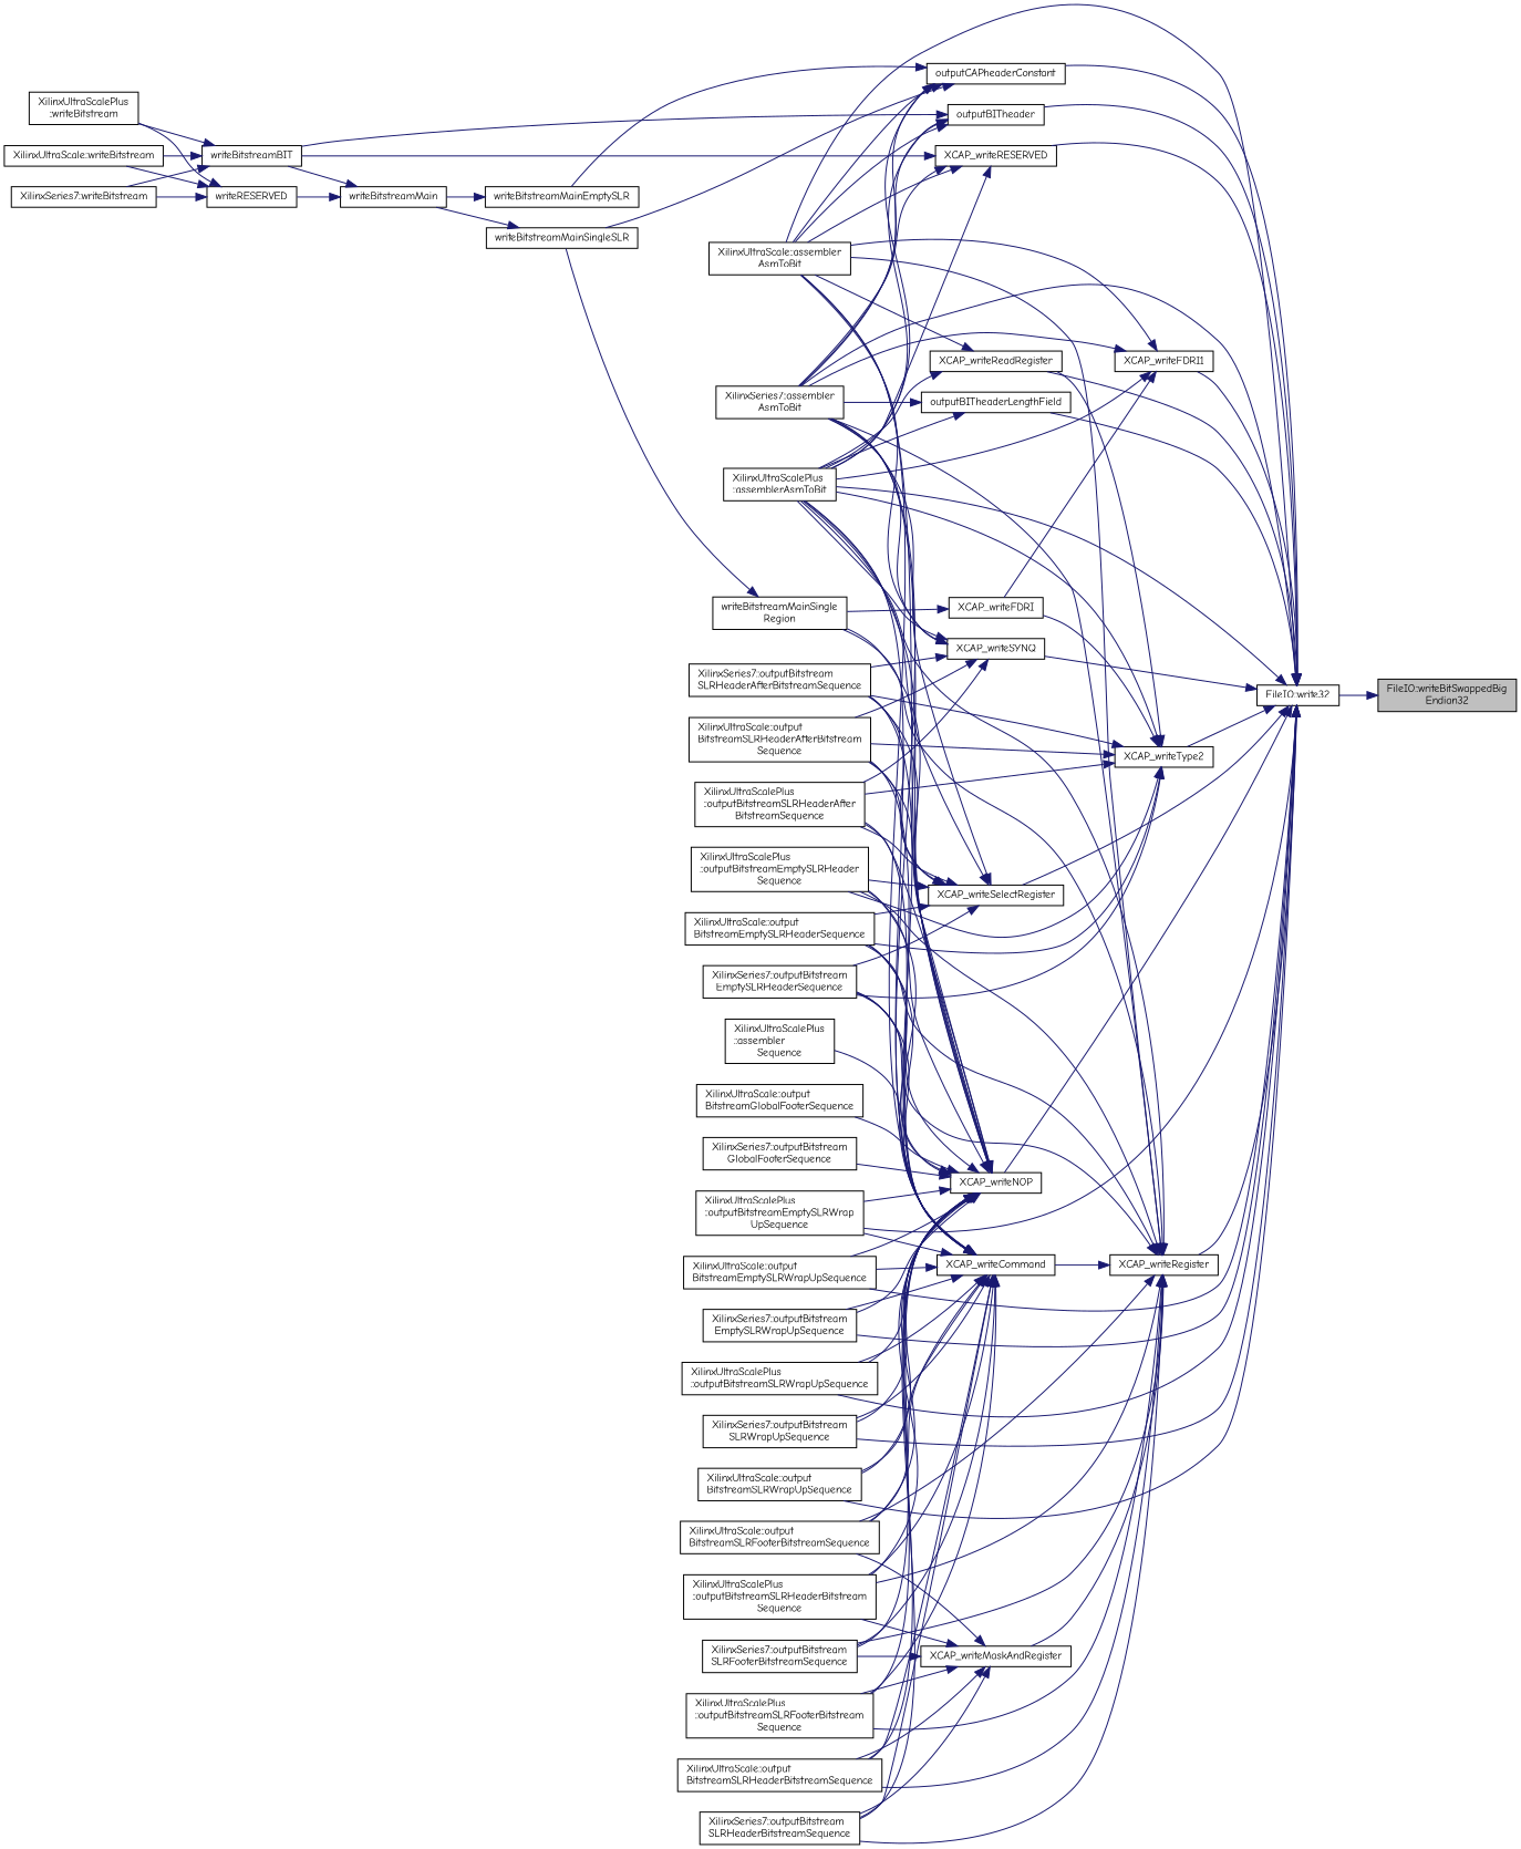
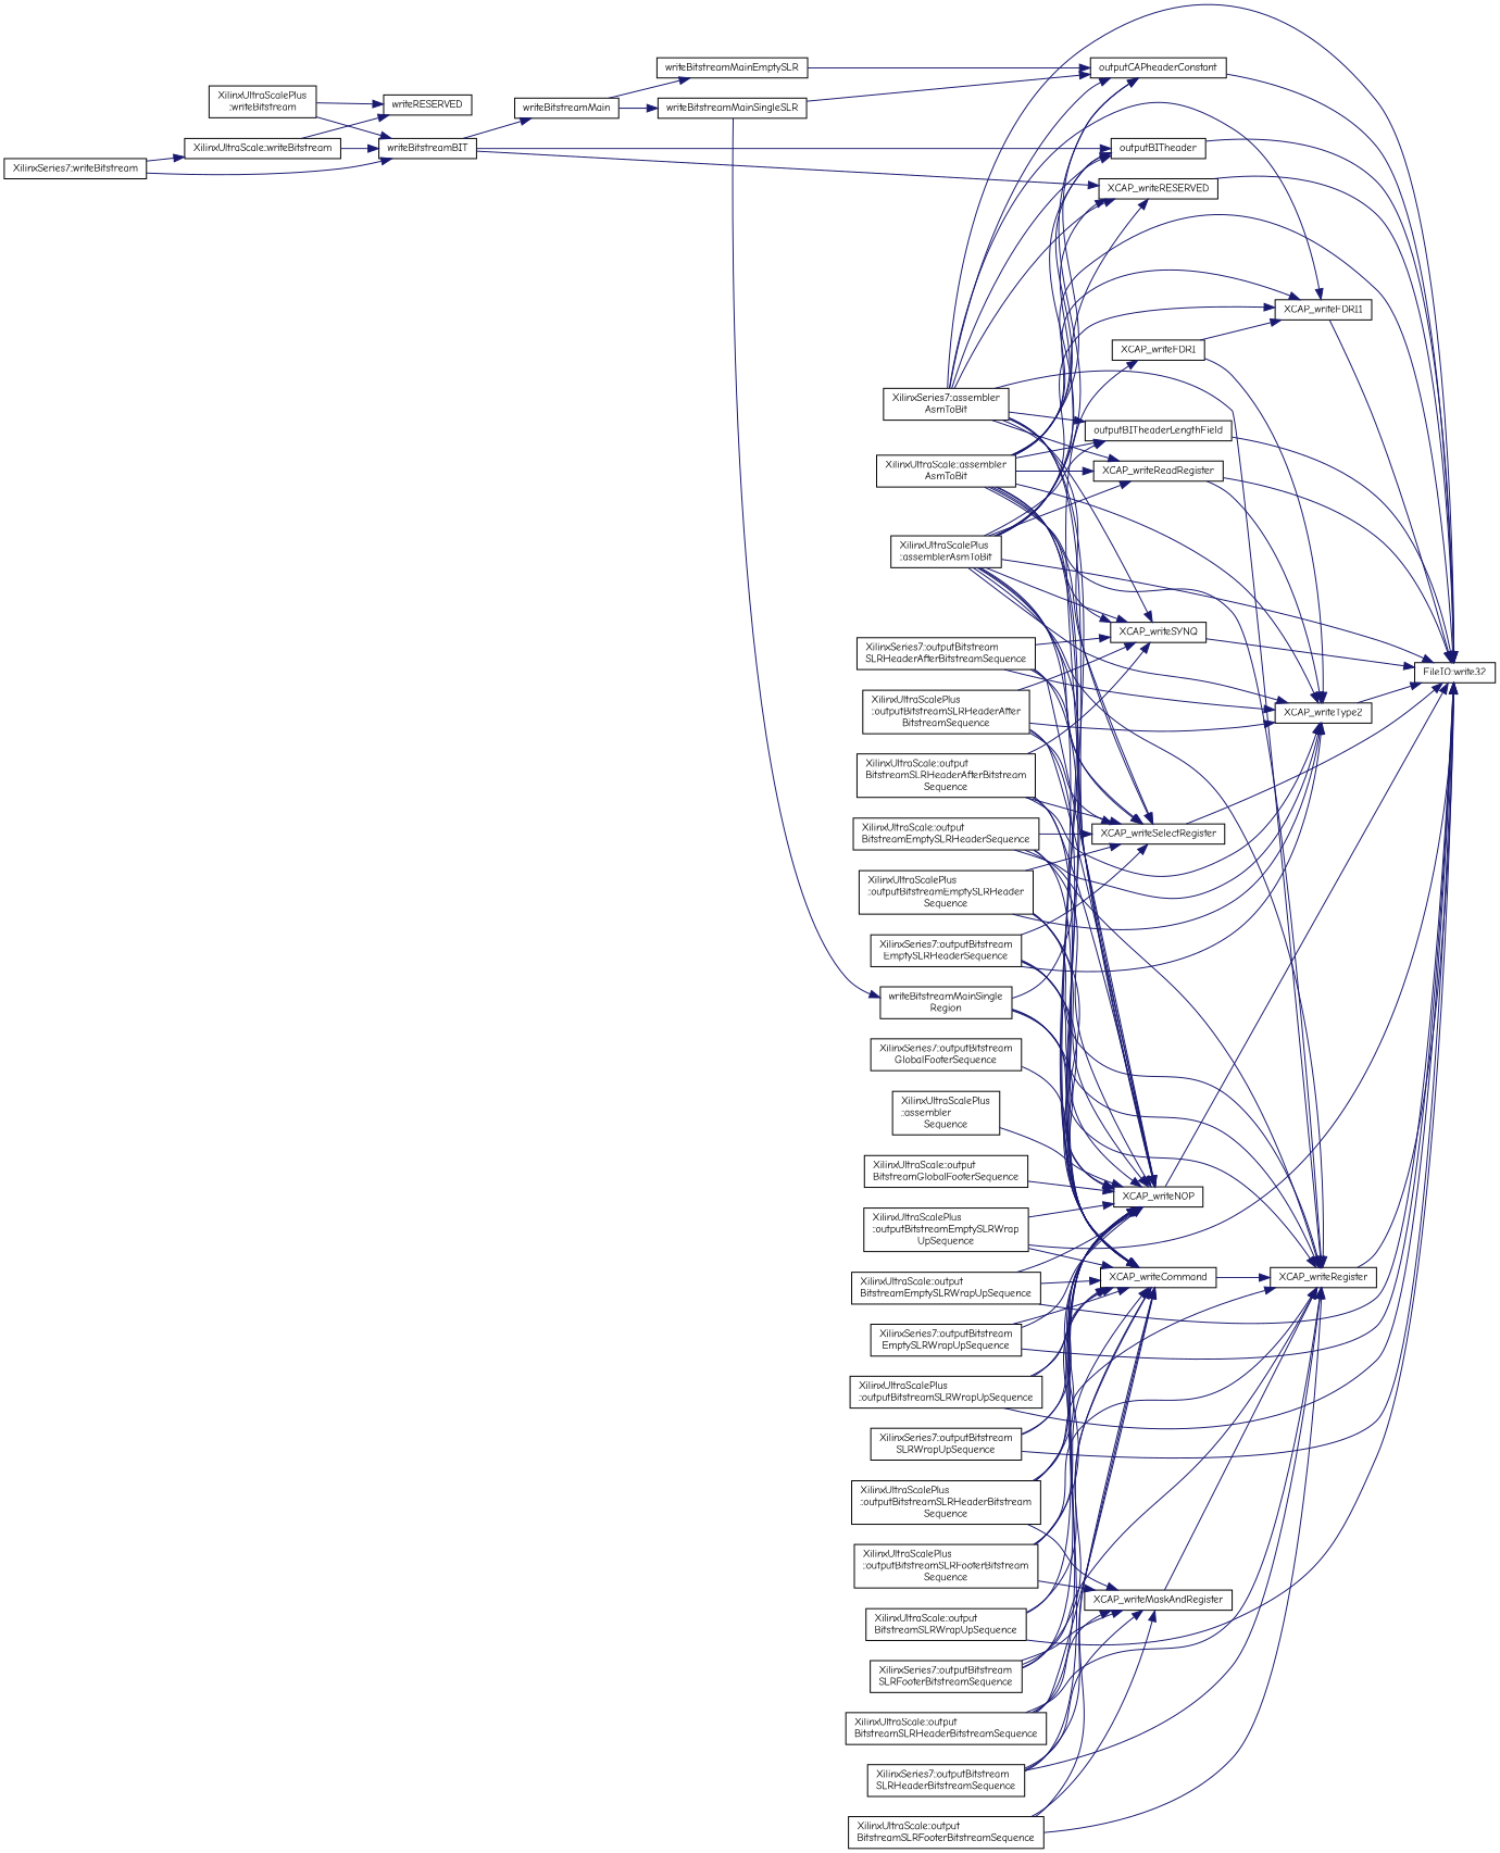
  digraph {
    fontname="Comic Neue"
    rankdir=RL
    node [color=black fillcolor=white fontname="Comic Neue" fontsize=10 shape=record style=filled]
    edge [color=midnightblue dir=back fontname="Comic Neue" fontsize=10 labelfontname=Helvetica labelfontsize=10 style=solid]
-   n1 [fillcolor=grey75 fontcolor=black height=0.2 label="FileIO::writeBitSwappedBig\lEndian32" width=0.4]
    n2 [height=0.2 label="FileIO::write32" width=0.4]
    n3 [height=0.2 label="XilinxSeries7::assembler\lAsmToBit" width=0.4]
    n4 [height=0.2 label="XilinxUltraScale::assembler\lAsmToBit" width=0.4]
    n5 [height=0.2 label="XilinxUltraScalePlus\l::assemblerAsmToBit" width=0.4]
    n6 [height=0.2 label=outputBITheader width=0.4]
    n7 [height=0.2 label=outputBITheaderLengthField width=0.4]
    n8 [height=0.2 label="XilinxUltraScalePlus\l::outputBitstreamEmptySLRWrap\lUpSequence" width=0.4]
    n9 [height=0.2 label="XilinxUltraScale::output\lBitstreamEmptySLRWrapUpSequence" width=0.4]
    n10 [height=0.2 label="XilinxSeries7::outputBitstream\lEmptySLRWrapUpSequence" width=0.4]
    n11 [height=0.2 label="XilinxUltraScalePlus\l::outputBitstreamSLRWrapUpSequence" width=0.4]
    n12 [height=0.2 label="XilinxSeries7::outputBitstream\lSLRWrapUpSequence" width=0.4]
    n13 [height=0.2 label="XilinxUltraScale::output\lBitstreamSLRWrapUpSequence" width=0.4]
    n14 [height=0.2 label=outputCAPheaderConstant width=0.4]
    n15 [height=0.2 label=XCAP_writeFDRI1 width=0.4]
    n16 [height=0.2 label=XCAP_writeNOP width=0.4]
    n17 [height=0.2 label=XCAP_writeReadRegister width=0.4]
    n18 [height=0.2 label=XCAP_writeRegister width=0.4]
    n19 [height=0.2 label=XCAP_writeRESERVED width=0.4]
    n20 [height=0.2 label=XCAP_writeSelectRegister width=0.4]
    n21 [height=0.2 label=XCAP_writeSYNQ width=0.4]
    n22 [height=0.2 label=XCAP_writeType2 width=0.4]
    n23 [height=0.2 label=writeBitstreamBIT width=0.4]
    n24 [height=0.2 label=writeBitstreamMainEmptySLR width=0.4]
    n25 [height=0.2 label=writeBitstreamMainSingleSLR width=0.4]
    n26 [height=0.2 label=XCAP_writeFDRI width=0.4]
    n27 [height=0.2 label="writeBitstreamMainSingle\lRegion" width=0.4]
    n28 [height=0.2 label="XilinxUltraScalePlus\l::outputBitstreamEmptySLRHeader\lSequence" width=0.4]
    n29 [height=0.2 label="XilinxSeries7::outputBitstream\lEmptySLRHeaderSequence" width=0.4]
    n30 [height=0.2 label="XilinxUltraScale::output\lBitstreamEmptySLRHeaderSequence" width=0.4]
    n31 [height=0.2 label="XilinxSeries7::outputBitstream\lGlobalFooterSequence" width=0.4]
    n32 [height=0.2 label="XilinxUltraScalePlus\l::assembler\lSequence" width=0.4]
    n33 [height=0.2 label="XilinxUltraScale::output\lBitstreamGlobalFooterSequence" width=0.4]
    n34 [height=0.2 label="XilinxUltraScale::output\lBitstreamSLRFooterBitstreamSequence" width=0.4]
    n35 [height=0.2 label="XilinxSeries7::outputBitstream\lSLRFooterBitstreamSequence" width=0.4]
    n36 [height=0.2 label="XilinxUltraScalePlus\l::outputBitstreamSLRFooterBitstream\lSequence" width=0.4]
    n37 [height=0.2 label="XilinxUltraScale::output\lBitstreamSLRHeaderAfterBitstream\lSequence" width=0.4]
    n38 [height=0.2 label="XilinxSeries7::outputBitstream\lSLRHeaderAfterBitstreamSequence" width=0.4]
    n39 [height=0.2 label="XilinxUltraScalePlus\l::outputBitstreamSLRHeaderAfter\lBitstreamSequence" width=0.4]
    n40 [height=0.2 label="XilinxUltraScale::output\lBitstreamSLRHeaderBitstreamSequence" width=0.4]
    n41 [height=0.2 label="XilinxSeries7::outputBitstream\lSLRHeaderBitstreamSequence" width=0.4]
    n42 [height=0.2 label="XilinxUltraScalePlus\l::outputBitstreamSLRHeaderBitstream\lSequence" width=0.4]
    n43 [height=0.2 label=XCAP_writeCommand width=0.4]
    n44 [height=0.2 label=XCAP_writeMaskAndRegister width=0.4]
    n45 [height=0.2 label="XilinxSeries7::writeBitstream" width=0.4]
    n46 [height=0.2 label="XilinxUltraScalePlus\l::writeBitstream" width=0.4]
    n47 [height=0.2 label="XilinxUltraScale::writeBitstream" width=0.4]
    n48 [height=0.2 label=writeBitstreamMain width=0.4]
    n49 [height=0.2 label=writeRESERVED width=0.4]
-   n1 -> n2
    n2 -> n3
    n2 -> n4
    n2 -> n5
    n2 -> n6
    n2 -> n7
    n2 -> n8
    n2 -> n9
    n2 -> n10
    n2 -> n11
    n2 -> n12
    n2 -> n13
    n2 -> n14
    n2 -> n15
    n2 -> n16
    n2 -> n17
    n2 -> n18
    n2 -> n19
    n2 -> n20
    n2 -> n21
    n2 -> n22
    n6 -> n3
    n6 -> n4
    n6 -> n5
    n6 -> n23
    n7 -> n3
+   n7 -> n4
    n7 -> n5
    n14 -> n3
    n14 -> n4
    n14 -> n5
    n14 -> n24
    n14 -> n25
    n15 -> n3
    n15 -> n4
    n15 -> n5
    n15 -> n26
    n16 -> n3
    n16 -> n4
    n16 -> n5
    n16 -> n8
    n16 -> n9
    n16 -> n10
    n16 -> n11
    n16 -> n12
    n16 -> n13
    n16 -> n27
    n16 -> n28
    n16 -> n29
    n16 -> n30
    n16 -> n31
    n16 -> n32
    n16 -> n33
-   n16 -> n34
    n16 -> n35
    n16 -> n36
    n16 -> n37
    n16 -> n38
    n16 -> n39
    n16 -> n40
    n16 -> n41
    n16 -> n42
+   n17 -> n3
    n17 -> n4
    n17 -> n5
    n18 -> n3
    n18 -> n4
    n18 -> n5
    n18 -> n27
    n18 -> n28
    n18 -> n29
    n18 -> n30
    n18 -> n34
    n18 -> n35
    n18 -> n36
    n18 -> n40
    n18 -> n41
    n18 -> n42
    n18 -> n43
    n18 -> n44
    n19 -> n3
    n19 -> n4
    n19 -> n5
    n19 -> n23
    n20 -> n3
+   n20 -> n4
    n20 -> n5
    n20 -> n28
    n20 -> n29
    n20 -> n30
    n20 -> n37
    n20 -> n38
    n20 -> n39
    n21 -> n3
    n21 -> n4
    n21 -> n5
    n21 -> n37
    n21 -> n38
    n21 -> n39
+   n22 -> n4
    n22 -> n5
    n22 -> n17
    n22 -> n26
    n22 -> n28
    n22 -> n29
    n22 -> n30
    n22 -> n37
    n22 -> n38
    n22 -> n39
    n23 -> n45
    n23 -> n46
    n23 -> n47
    n24 -> n48
    n25 -> n48
    n26 -> n27
    n27 -> n25
    n43 -> n3
    n43 -> n4
    n43 -> n5
    n43 -> n8
    n43 -> n9
    n43 -> n10
    n43 -> n11
    n43 -> n12
    n43 -> n13
+   n43 -> n27
    n43 -> n28
    n43 -> n29
    n43 -> n30
    n43 -> n34
    n43 -> n35
    n43 -> n36
    n43 -> n37
    n43 -> n38
    n43 -> n39
    n43 -> n40
    n43 -> n41
    n43 -> n42
    n44 -> n34
    n44 -> n35
    n44 -> n36
    n44 -> n40
    n44 -> n41
    n44 -> n42
    n48 -> n23
-   n48 -> n49
-   n49 -> n45
+   n47 -> n45
    n49 -> n46
    n49 -> n47
  }
